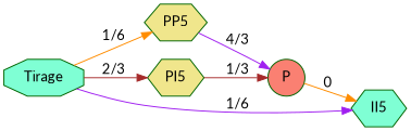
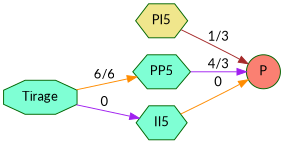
  digraph {
    fontname=Lato
    rankdir=LR
    node [color=darkgreen fillcolor=khaki fontname=Lato shape=hexagon style=filled]
    edge [color=purple fontname=Lato]
-   PP5
+   PP5 [fillcolor=aquamarine]
    Tirage [fillcolor=aquamarine shape=octagon]
    PI5
    II5 [fillcolor=aquamarine]
    P [fillcolor=salmon shape=circle]
    PP5 -> P [label="4/3"]
-   Tirage -> PP5 [color=darkorange label="1/6"]
-   Tirage -> PI5 [color=brown label="2/3"]
-   Tirage -> II5 [label="1/6"]
+   Tirage -> PP5 [color=darkorange label="6/6"]
+   Tirage -> II5 [label=0]
    PI5 -> P [color=brown label="1/3"]
-   P -> II5 [color=darkorange label=0]
+   II5 -> P [color=darkorange label=0]
  }
